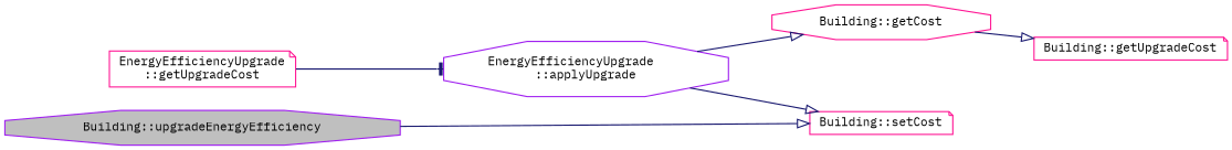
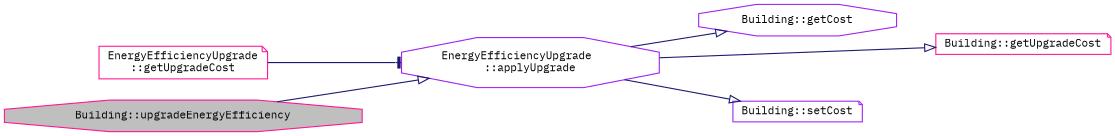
  digraph {
    fontname="IBM Plex Mono"
    rankdir=LR
    node [color=deeppink fillcolor=white fontname="IBM Plex Mono" fontsize=10 shape=octagon style=filled]
    edge [arrowhead=onormal color=midnightblue fontname="IBM Plex Mono" fontsize=10 labelfontname=Helvetica labelfontsize=10 style=solid]
-   n1 [color=purple fillcolor=grey75 fontcolor=black height=0.2 label="Building::upgradeEnergyEfficiency" width=0.4]
+   n1 [fillcolor=grey75 fontcolor=black height=0.2 label="Building::upgradeEnergyEfficiency" width=0.4]
    n2 [color=purple height=0.2 label="EnergyEfficiencyUpgrade\l::applyUpgrade" width=0.4]
-   n3 [height=0.2 label="Building::getCost" width=0.4]
-   n4 [height=0.2 label="Building::setCost" shape=note width=0.4]
+   n3 [color=purple height=0.2 label="Building::getCost" width=0.4]
+   n4 [color=purple height=0.2 label="Building::setCost" shape=note width=0.4]
    n5 [height=0.2 label="Building::getUpgradeCost" shape=note width=0.4]
    n6 [height=0.2 label="EnergyEfficiencyUpgrade\l::getUpgradeCost" shape=note width=0.4]
-   n1 -> n4
+   n1 -> n2
    n2 -> n3
    n2 -> n4
-   n3 -> n5
+   n2 -> n5
    n6 -> n2 [arrowhead=tee]
  }
